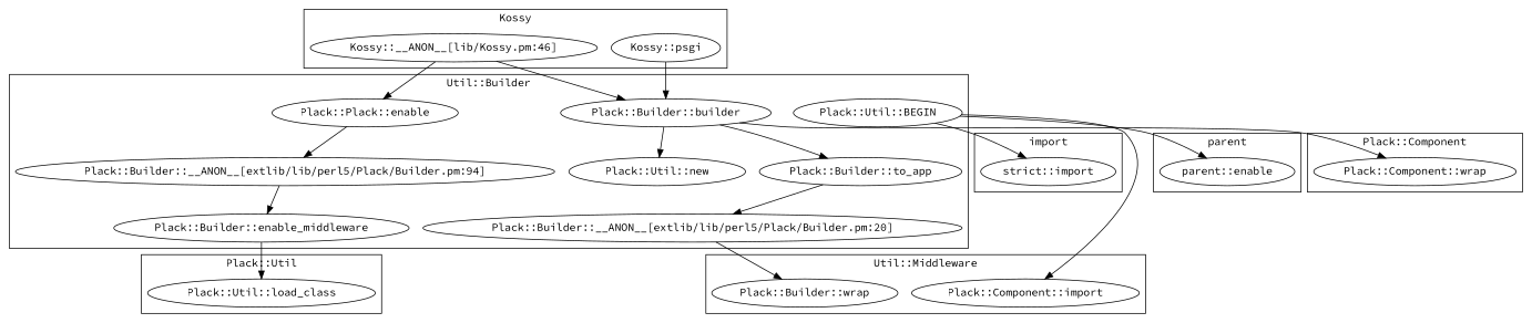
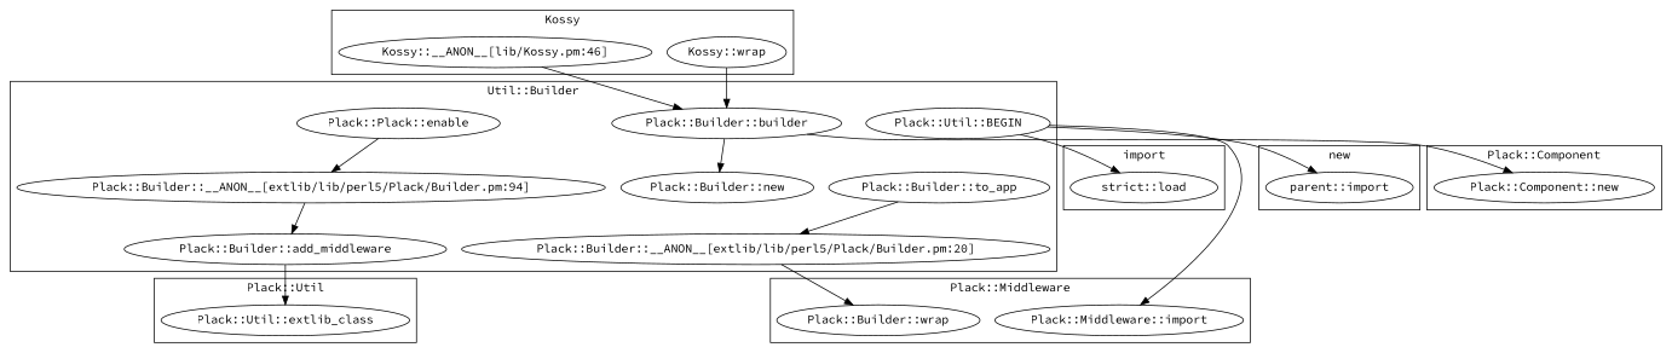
  digraph {
    fontname="Source Code Pro"
    node [fontname="Source Code Pro"]
    edge [fontname="Source Code Pro"]
-   "Plack::Component::new" [label="Plack::Component::wrap"]
-   "strict::import"
-   "Plack::Middleware::import" [label="Plack::Component::import"]
+   "Plack::Component::new"
+   "strict::import" [label="strict::load"]
+   "Plack::Middleware::import"
    n4 [label="Plack::Builder::wrap"]
    n5 [label="Plack::Util::BEGIN"]
    "Plack::Builder::__ANON__[extlib/lib/perl5/Plack/Builder.pm:20]"
    "Plack::Builder::to_app"
    "Plack::Builder::builder"
-   "Plack::Builder::add_middleware" [label="Plack::Builder::enable_middleware"]
-   "Plack::Builder::new" [label="Plack::Util::new"]
+   "Plack::Builder::add_middleware"
+   "Plack::Builder::new"
    n11 [label="Plack::Plack::enable"]
    "Plack::Builder::__ANON__[extlib/lib/perl5/Plack/Builder.pm:94]"
-   "parent::import" [label="parent::enable"]
-   "Plack::Util::load_class"
-   "Kossy::psgi"
+   "parent::import"
+   "Plack::Util::load_class" [label="Plack::Util::extlib_class"]
+   "Kossy::psgi" [label="Kossy::wrap"]
    "Kossy::__ANON__[lib/Kossy.pm:46]"
    subgraph cluster_1 {
      label="Plack::Component"
      "Plack::Component::new"
    }
    subgraph cluster_2 {
      label=import
      "strict::import"
    }
    subgraph cluster_3 {
-     label="Util::Middleware"
+     label="Plack::Middleware"
      "Plack::Middleware::import"
      n4
    }
    subgraph cluster_4 {
      label="Util::Builder"
      n5
      "Plack::Builder::__ANON__[extlib/lib/perl5/Plack/Builder.pm:20]"
      "Plack::Builder::to_app"
      "Plack::Builder::builder"
      "Plack::Builder::add_middleware"
      "Plack::Builder::new"
      n11
      "Plack::Builder::__ANON__[extlib/lib/perl5/Plack/Builder.pm:94]"
    }
    subgraph cluster_5 {
-     label=parent
+     label=new
      "parent::import"
    }
    subgraph cluster_6 {
      label="Plack::Util"
      "Plack::Util::load_class"
    }
    subgraph cluster_7 {
      label=Kossy
      "Kossy::psgi"
      "Kossy::__ANON__[lib/Kossy.pm:46]"
    }
    n5 -> "strict::import"
    n5 -> "Plack::Middleware::import"
    n5 -> "parent::import"
    "Plack::Builder::__ANON__[extlib/lib/perl5/Plack/Builder.pm:20]" -> n4
    "Plack::Builder::to_app" -> "Plack::Builder::__ANON__[extlib/lib/perl5/Plack/Builder.pm:20]"
    "Plack::Builder::builder" -> "Plack::Component::new"
-   "Plack::Builder::builder" -> "Plack::Builder::to_app"
    "Plack::Builder::builder" -> "Plack::Builder::new"
    "Plack::Builder::add_middleware" -> "Plack::Util::load_class"
    n11 -> "Plack::Builder::__ANON__[extlib/lib/perl5/Plack/Builder.pm:94]"
    "Plack::Builder::__ANON__[extlib/lib/perl5/Plack/Builder.pm:94]" -> "Plack::Builder::add_middleware"
    "Kossy::psgi" -> "Plack::Builder::builder"
    "Kossy::__ANON__[lib/Kossy.pm:46]" -> "Plack::Builder::builder"
-   "Kossy::__ANON__[lib/Kossy.pm:46]" -> n11
  }
